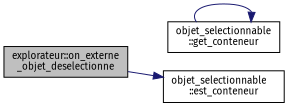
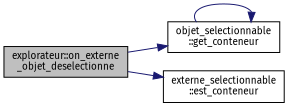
  digraph {
    fontname="Fira Sans"
    rankdir=LR
    node [color=black fillcolor=white fontname="Fira Sans" fontsize=10 shape=record style=filled]
    edge [color=midnightblue fontname="Fira Sans" fontsize=10 labelfontname=Helvetica labelfontsize=10 style=solid]
    n1 [fillcolor=grey75 fontcolor=black height=0.2 label="explorateur::on_externe\l_objet_deselectionne" width=0.4]
    n2 [height=0.2 label="objet_selectionnable\l::get_conteneur" width=0.4]
-   n3 [height=0.2 label="objet_selectionnable\l::est_conteneur" width=0.4]
+   n3 [height=0.2 label="externe_selectionnable\l::est_conteneur" width=0.4]
+   n1 -> n2
    n1 -> n3
    n2 -> n2
  }
